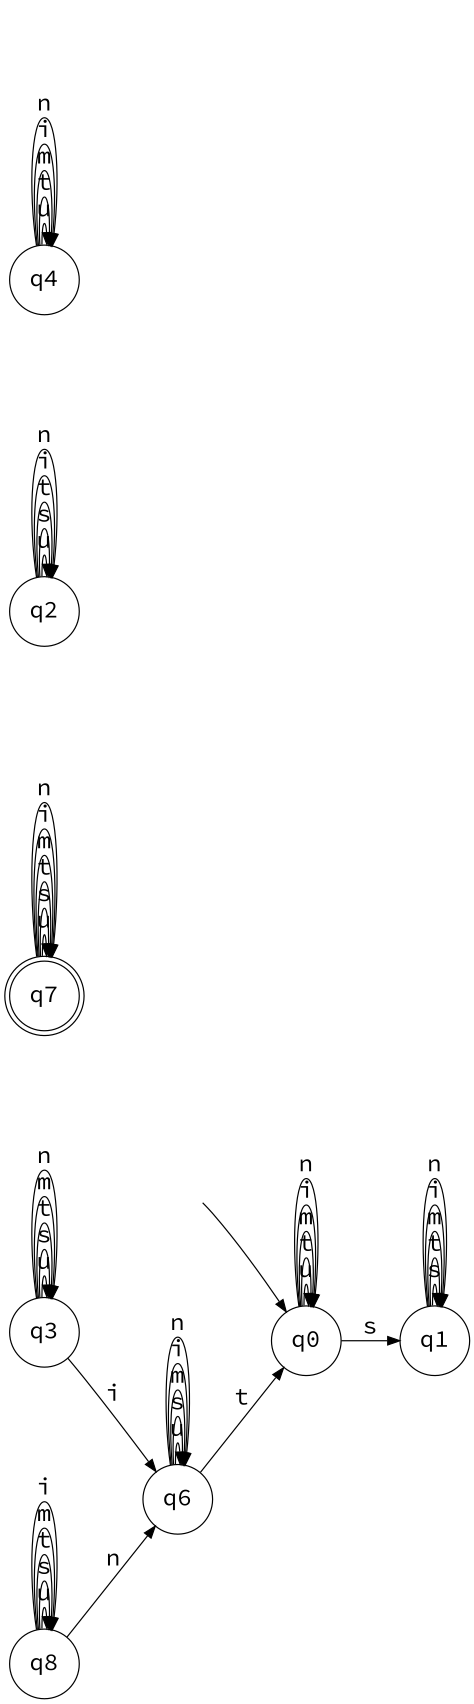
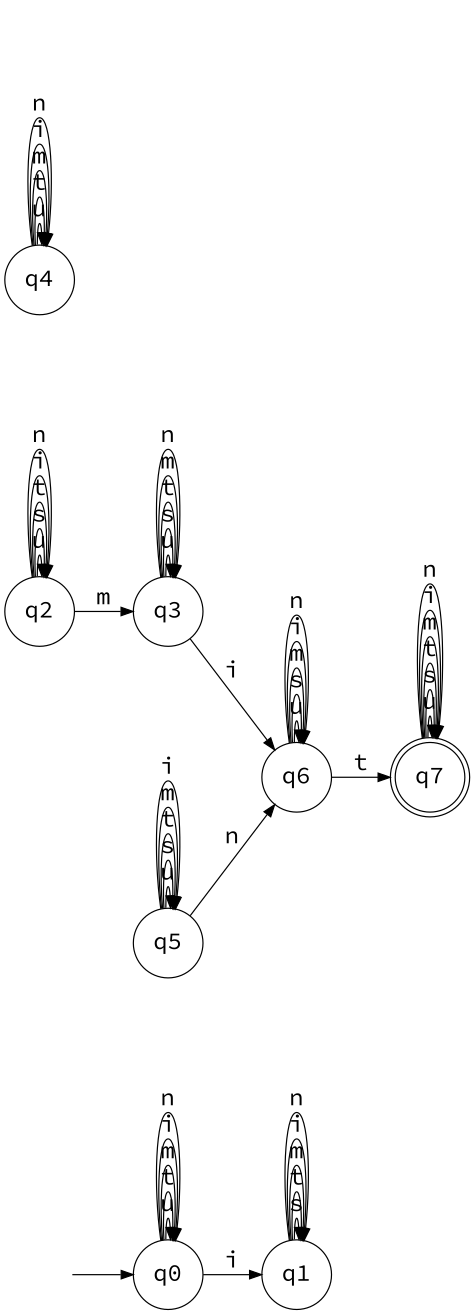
  digraph {
    fontname="Source Code Pro"
    rankdir=LR
    node [fontname="Source Code Pro" fontsize=20 shape=circle]
    edge [fontname="Source Code Pro" fontsize="20pt"]
    "" [shape=plaintext]
    n2 [label=q0]
    n3 [label=q1]
    n4 [label=q7 shape=doublecircle]
    n5 [label=q2]
    n6 [label=q3]
    n7 [label=q6]
    n8 [label=q4]
-   n9 [label=q8]
+   n9 [label=q5]
    "" -> n2
    n2 -> n2 [label=u]
    n2 -> n2 [label=t]
    n2 -> n2 [label=m]
    n2 -> n2 [label=i]
    n2 -> n2 [label=n]
-   n2 -> n3 [label=s]
+   n2 -> n3 [label=i]
    n3 -> n3 [label=s]
    n3 -> n3 [label=t]
    n3 -> n3 [label=m]
    n3 -> n3 [label=i]
    n3 -> n3 [label=n]
    n4 -> n4 [label=u]
    n4 -> n4 [label=s]
    n4 -> n4 [label=t]
    n4 -> n4 [label=m]
    n4 -> n4 [label=i]
    n4 -> n4 [label=n]
    n5 -> n5 [label=u]
    n5 -> n5 [label=s]
    n5 -> n5 [label=t]
    n5 -> n5 [label=i]
    n5 -> n5 [label=n]
+   n5 -> n6 [label=m]
    n6 -> n6 [label=u]
    n6 -> n6 [label=s]
    n6 -> n6 [label=t]
    n6 -> n6 [label=m]
    n6 -> n6 [label=n]
    n6 -> n7 [label=i]
-   n7 -> n2 [label=t]
+   n7 -> n4 [label=t]
    n7 -> n7 [label=u]
    n7 -> n7 [label=s]
    n7 -> n7 [label=m]
    n7 -> n7 [label=i]
    n7 -> n7 [label=n]
    n8 -> n8 [label=u]
    n8 -> n8 [label=t]
    n8 -> n8 [label=m]
    n8 -> n8 [label=i]
    n8 -> n8 [label=n]
    n9 -> n7 [label=n]
    n9 -> n9 [label=u]
    n9 -> n9 [label=s]
    n9 -> n9 [label=t]
    n9 -> n9 [label=m]
    n9 -> n9 [label=i]
  }
